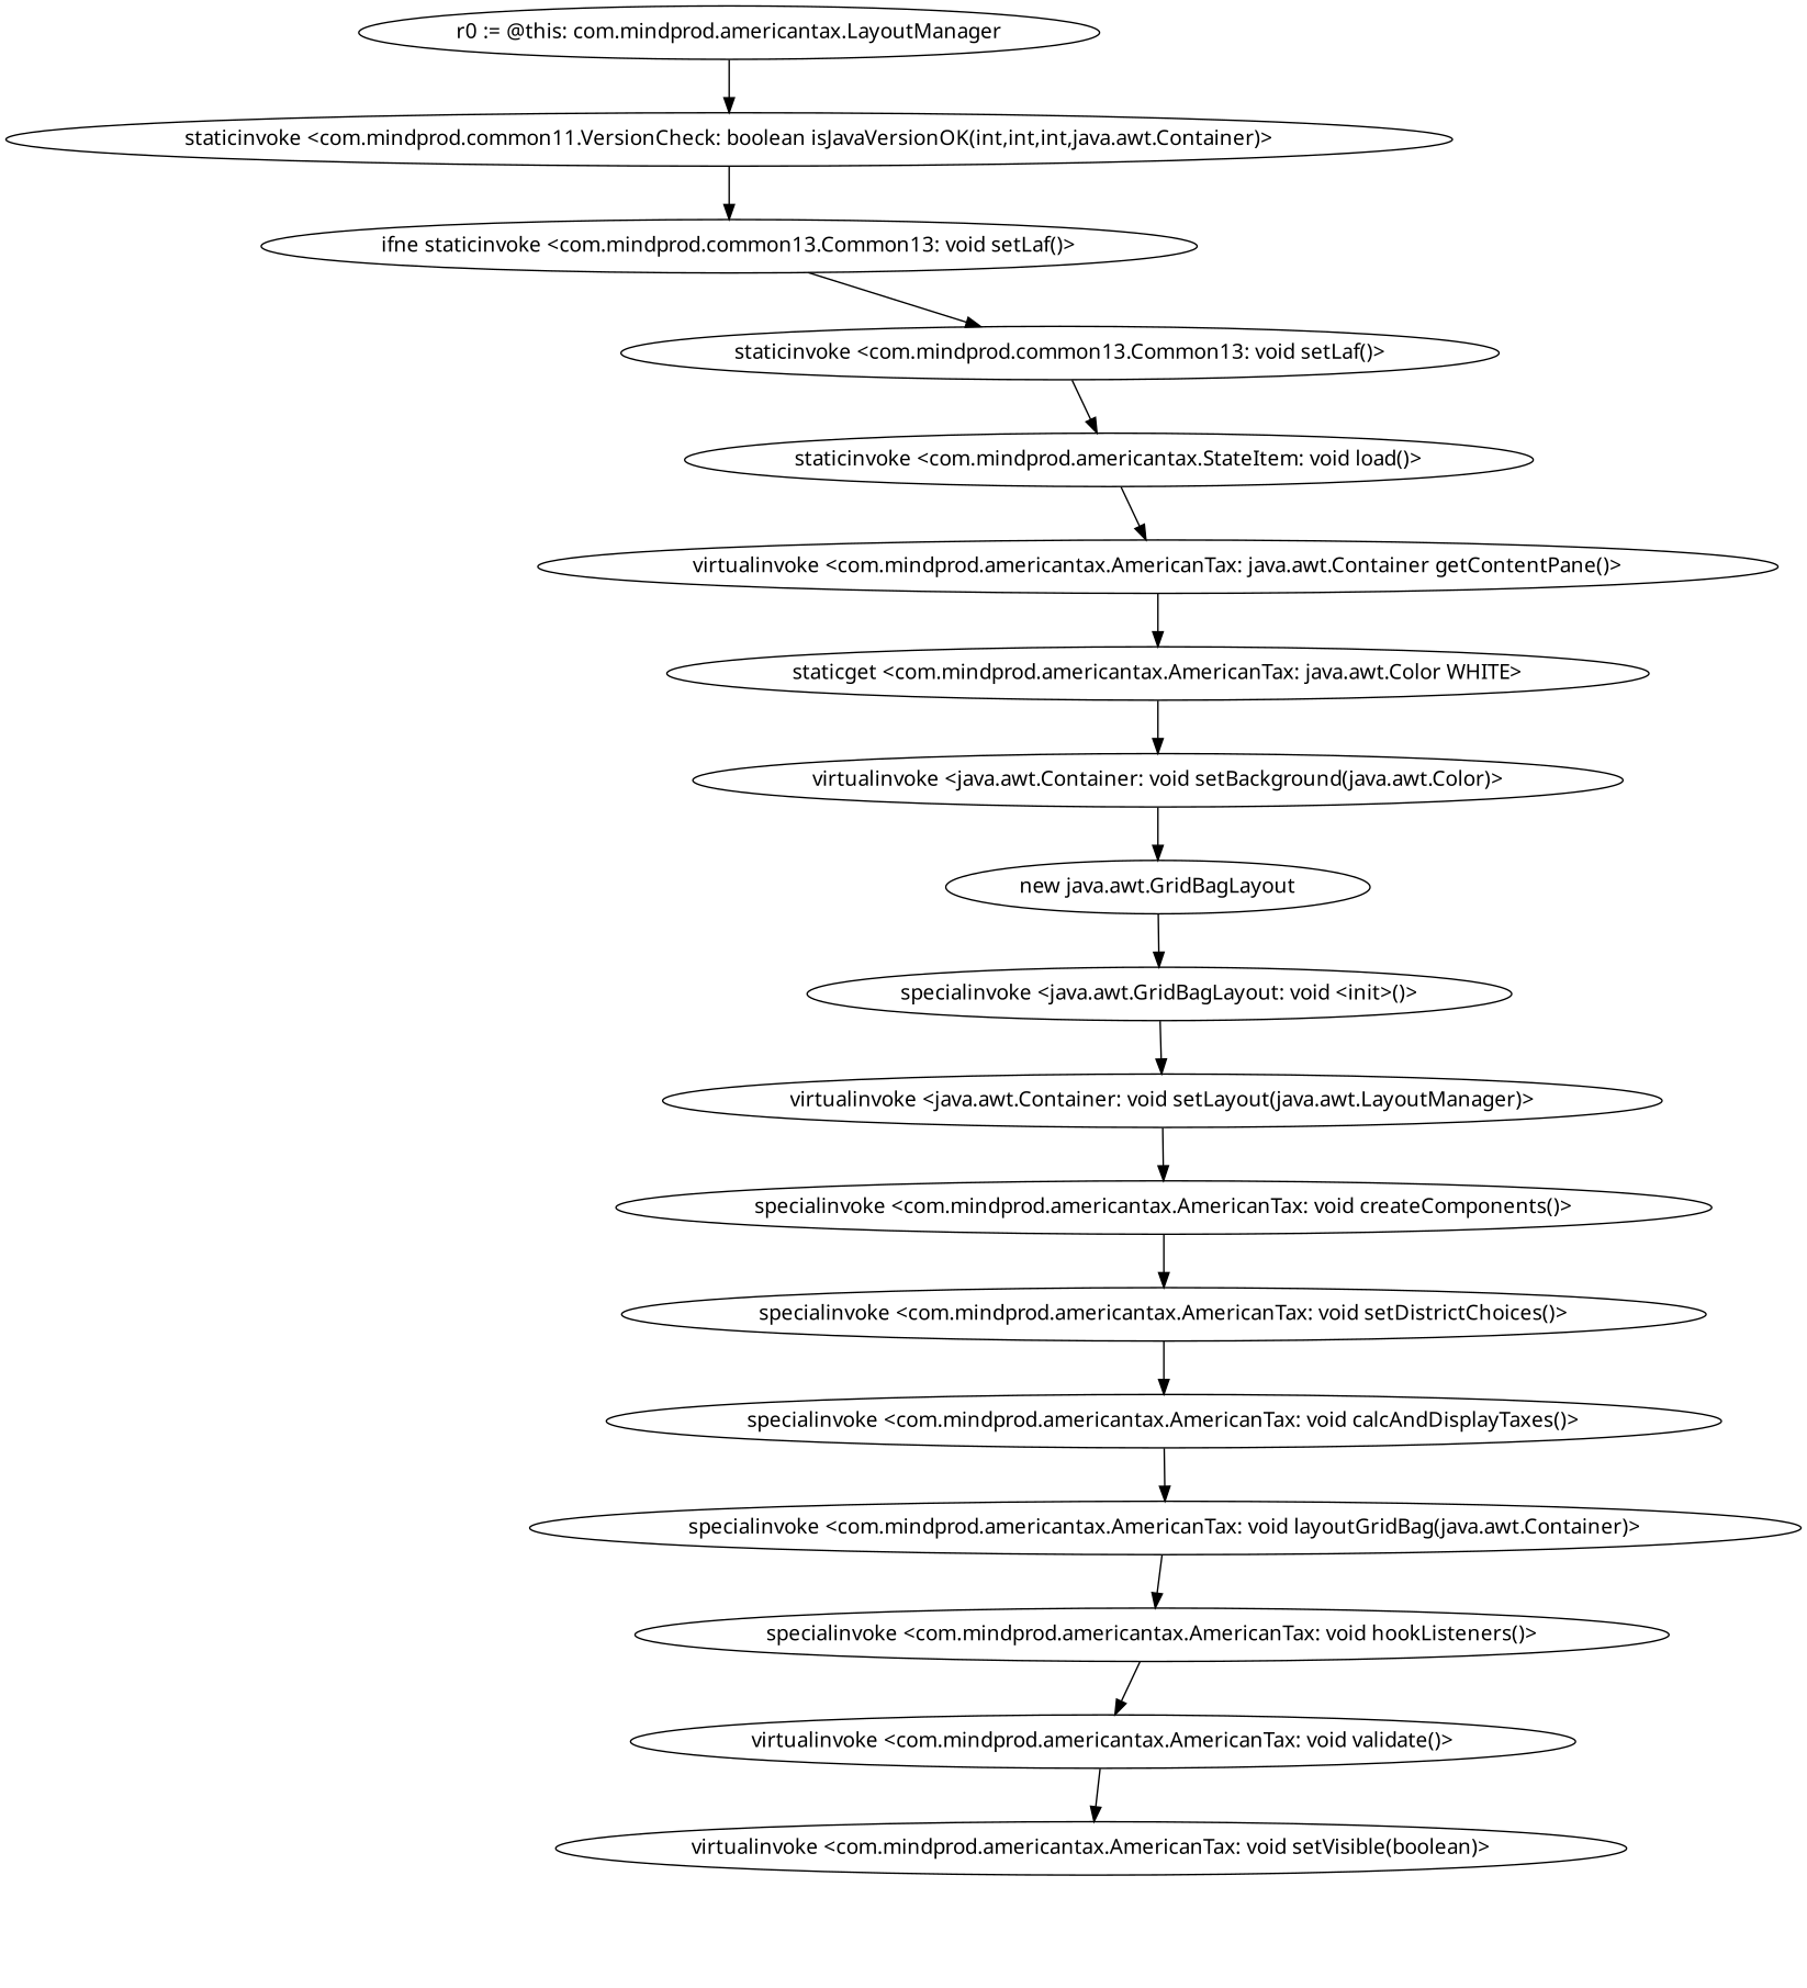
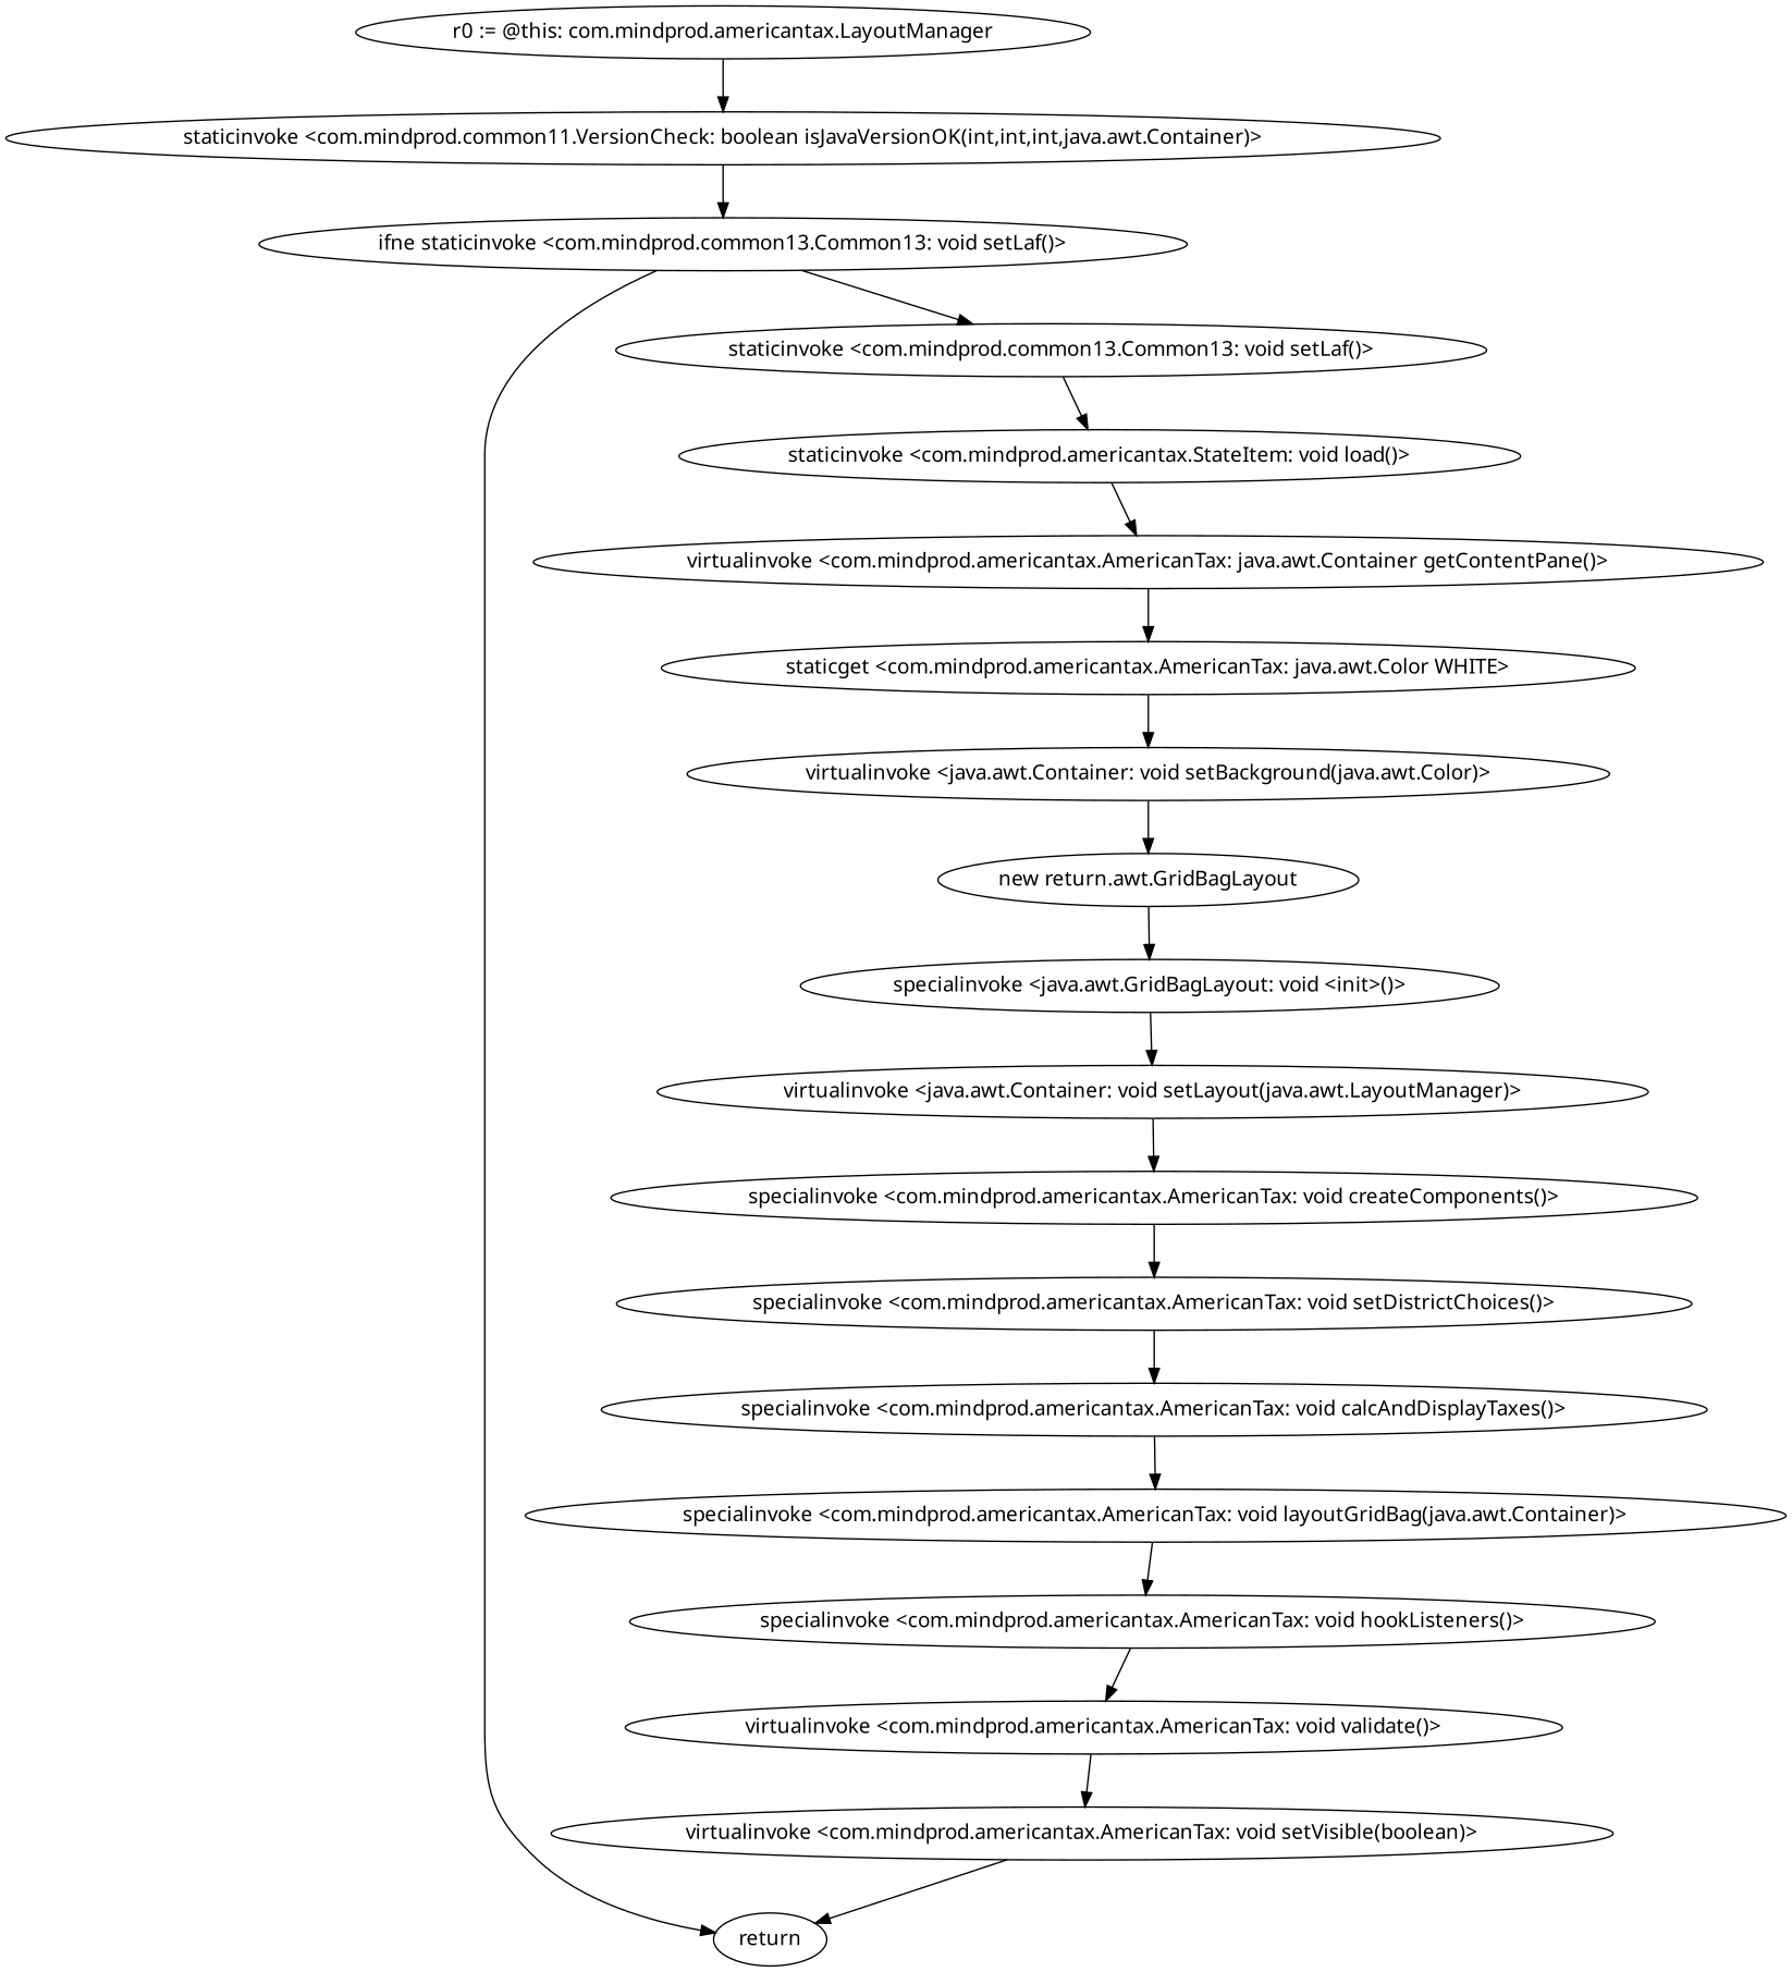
  digraph {
    fontname="Noto Sans"
    node [fontname="Noto Sans"]
    edge [fontname="Noto Sans"]
    n1 [label="r0 := @this: com.mindprod.americantax.LayoutManager"]
    "staticinvoke <com.mindprod.common11.VersionCheck: boolean isJavaVersionOK(int,int,int,java.awt.Container)>"
    "ifne staticinvoke <com.mindprod.common13.Common13: void setLaf()>"
+   return
    "staticinvoke <com.mindprod.common13.Common13: void setLaf()>"
    "staticinvoke <com.mindprod.americantax.StateItem: void load()>"
    "virtualinvoke <com.mindprod.americantax.AmericanTax: java.awt.Container getContentPane()>"
    "staticget <com.mindprod.americantax.AmericanTax: java.awt.Color WHITE>"
    "virtualinvoke <java.awt.Container: void setBackground(java.awt.Color)>"
-   "new java.awt.GridBagLayout"
+   "new java.awt.GridBagLayout" [label="new return.awt.GridBagLayout"]
    "specialinvoke <java.awt.GridBagLayout: void <init>()>"
    "virtualinvoke <java.awt.Container: void setLayout(java.awt.LayoutManager)>"
    "specialinvoke <com.mindprod.americantax.AmericanTax: void createComponents()>"
    "specialinvoke <com.mindprod.americantax.AmericanTax: void setDistrictChoices()>"
    "specialinvoke <com.mindprod.americantax.AmericanTax: void calcAndDisplayTaxes()>"
    "specialinvoke <com.mindprod.americantax.AmericanTax: void layoutGridBag(java.awt.Container)>"
    "specialinvoke <com.mindprod.americantax.AmericanTax: void hookListeners()>"
    "virtualinvoke <com.mindprod.americantax.AmericanTax: void validate()>"
    "virtualinvoke <com.mindprod.americantax.AmericanTax: void setVisible(boolean)>"
    n1 -> "staticinvoke <com.mindprod.common11.VersionCheck: boolean isJavaVersionOK(int,int,int,java.awt.Container)>"
    "staticinvoke <com.mindprod.common11.VersionCheck: boolean isJavaVersionOK(int,int,int,java.awt.Container)>" -> "ifne staticinvoke <com.mindprod.common13.Common13: void setLaf()>"
+   "ifne staticinvoke <com.mindprod.common13.Common13: void setLaf()>" -> return
    "ifne staticinvoke <com.mindprod.common13.Common13: void setLaf()>" -> "staticinvoke <com.mindprod.common13.Common13: void setLaf()>"
    "staticinvoke <com.mindprod.common13.Common13: void setLaf()>" -> "staticinvoke <com.mindprod.americantax.StateItem: void load()>"
    "staticinvoke <com.mindprod.americantax.StateItem: void load()>" -> "virtualinvoke <com.mindprod.americantax.AmericanTax: java.awt.Container getContentPane()>"
    "virtualinvoke <com.mindprod.americantax.AmericanTax: java.awt.Container getContentPane()>" -> "staticget <com.mindprod.americantax.AmericanTax: java.awt.Color WHITE>"
    "staticget <com.mindprod.americantax.AmericanTax: java.awt.Color WHITE>" -> "virtualinvoke <java.awt.Container: void setBackground(java.awt.Color)>"
    "virtualinvoke <java.awt.Container: void setBackground(java.awt.Color)>" -> "new java.awt.GridBagLayout"
    "new java.awt.GridBagLayout" -> "specialinvoke <java.awt.GridBagLayout: void <init>()>"
    "specialinvoke <java.awt.GridBagLayout: void <init>()>" -> "virtualinvoke <java.awt.Container: void setLayout(java.awt.LayoutManager)>"
    "virtualinvoke <java.awt.Container: void setLayout(java.awt.LayoutManager)>" -> "specialinvoke <com.mindprod.americantax.AmericanTax: void createComponents()>"
    "specialinvoke <com.mindprod.americantax.AmericanTax: void createComponents()>" -> "specialinvoke <com.mindprod.americantax.AmericanTax: void setDistrictChoices()>"
    "specialinvoke <com.mindprod.americantax.AmericanTax: void setDistrictChoices()>" -> "specialinvoke <com.mindprod.americantax.AmericanTax: void calcAndDisplayTaxes()>"
    "specialinvoke <com.mindprod.americantax.AmericanTax: void calcAndDisplayTaxes()>" -> "specialinvoke <com.mindprod.americantax.AmericanTax: void layoutGridBag(java.awt.Container)>"
    "specialinvoke <com.mindprod.americantax.AmericanTax: void layoutGridBag(java.awt.Container)>" -> "specialinvoke <com.mindprod.americantax.AmericanTax: void hookListeners()>"
    "specialinvoke <com.mindprod.americantax.AmericanTax: void hookListeners()>" -> "virtualinvoke <com.mindprod.americantax.AmericanTax: void validate()>"
    "virtualinvoke <com.mindprod.americantax.AmericanTax: void validate()>" -> "virtualinvoke <com.mindprod.americantax.AmericanTax: void setVisible(boolean)>"
+   "virtualinvoke <com.mindprod.americantax.AmericanTax: void setVisible(boolean)>" -> return
  }
